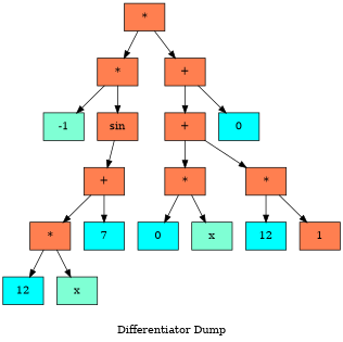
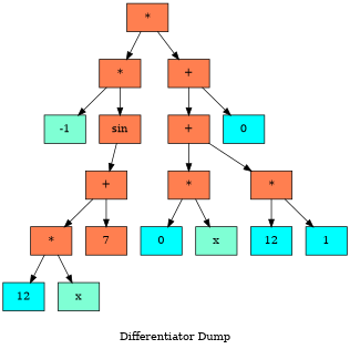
  digraph {
    label="Differentiator Dump"
    rankdir=TB
    node [fillcolor=coral fontcolor="#000000" margin=0.075 shape=record style=filled]
    n1 [label="{*}"]
    n2 [label="{*}"]
    n3 [label="{+}"]
    n4 [fillcolor=aquamarine label="{-1}"]
    n5 [label="{sin}"]
    n6 [label="{+}"]
    n7 [fillcolor=aqua label="{0}"]
    n8 [label="{+}"]
    n9 [label="{*}"]
-   n10 [fillcolor=aqua label="{7}"]
+   n10 [label="{7}"]
    n11 [fillcolor=aqua label="{12}"]
    n12 [fillcolor=aquamarine label="{x}"]
    n13 [label="{*}"]
    n14 [label="{*}"]
    n15 [fillcolor=aqua label="{0}"]
    n16 [fillcolor=aquamarine label="{x}"]
    n17 [fillcolor=aqua label="{12}"]
-   n18 [label="{1}"]
+   n18 [fillcolor=aqua label="{1}"]
    n1 -> n2
    n1 -> n3
    n2 -> n4
    n2 -> n5
    n3 -> n6
    n3 -> n7
    n5 -> n8
    n6 -> n13
    n6 -> n14
    n8 -> n9
    n8 -> n10
    n9 -> n11
    n9 -> n12
    n13 -> n15
    n13 -> n16
    n14 -> n17
    n14 -> n18
  }
